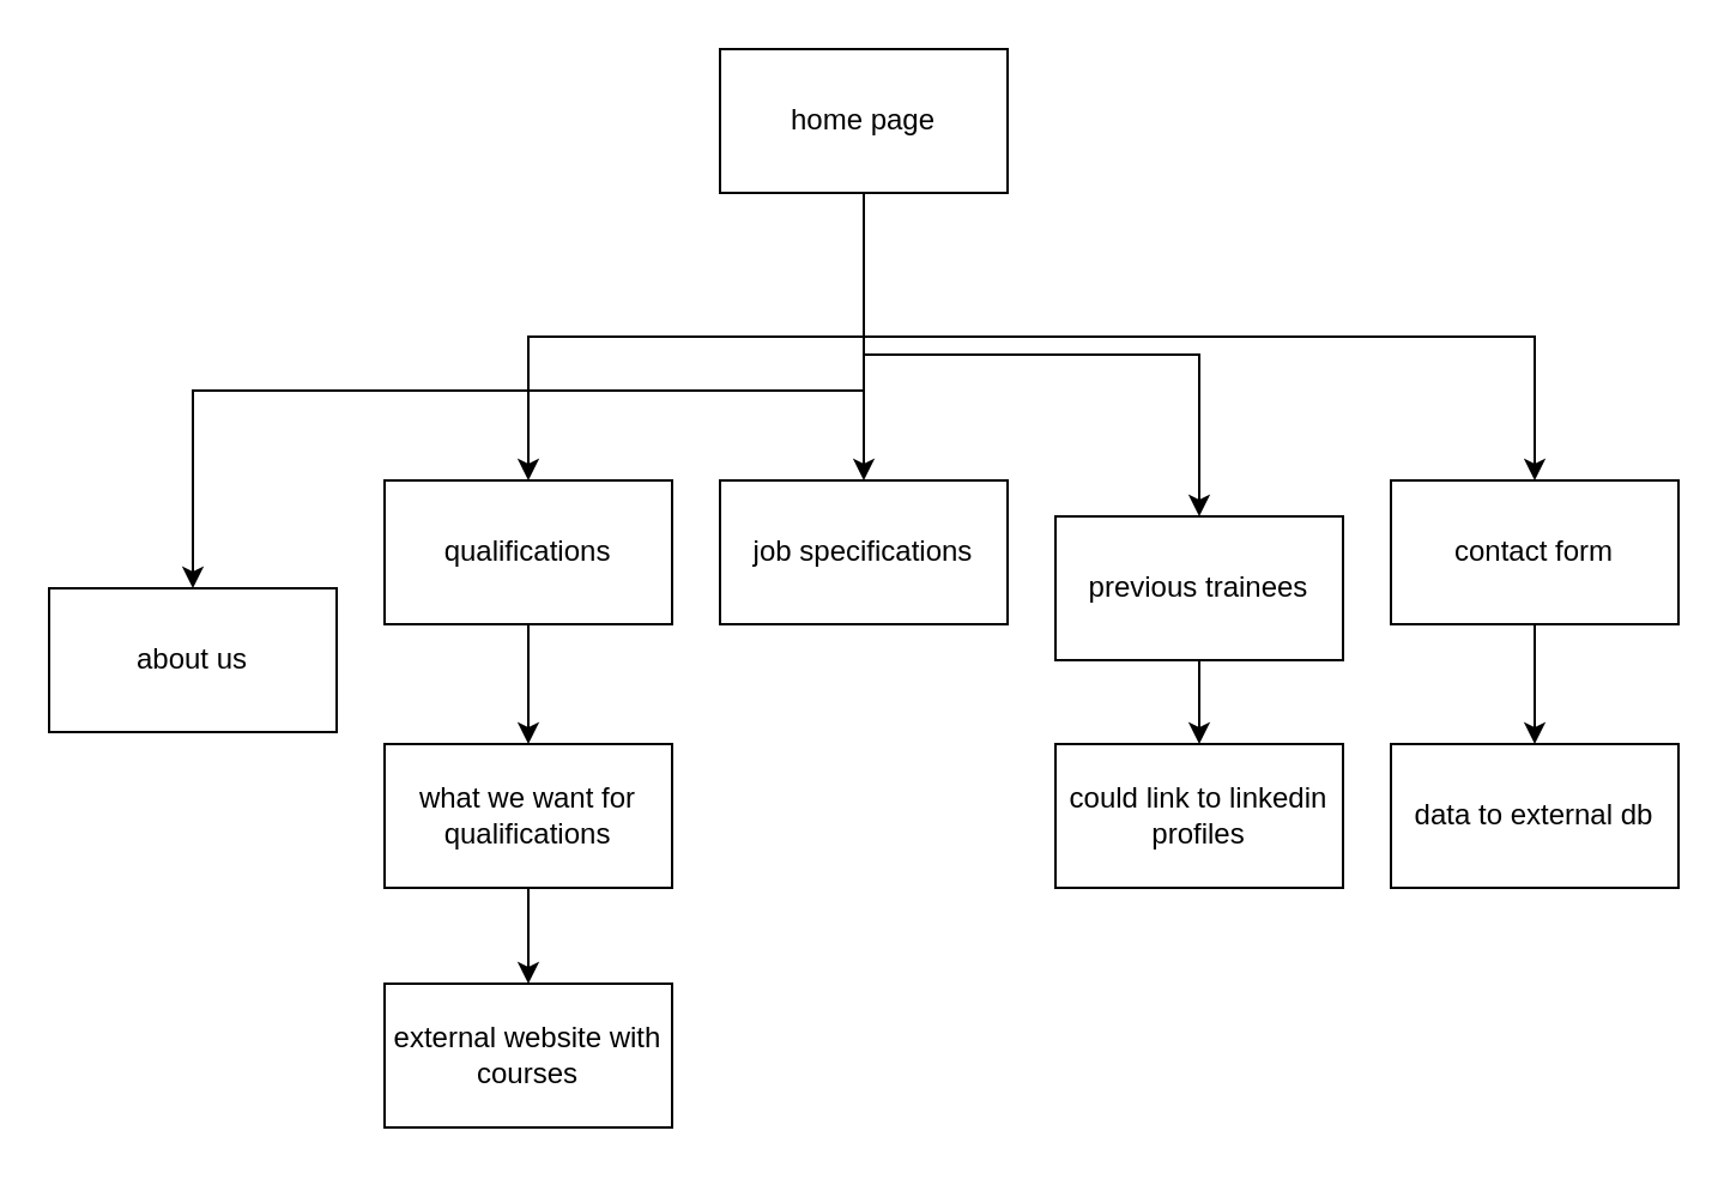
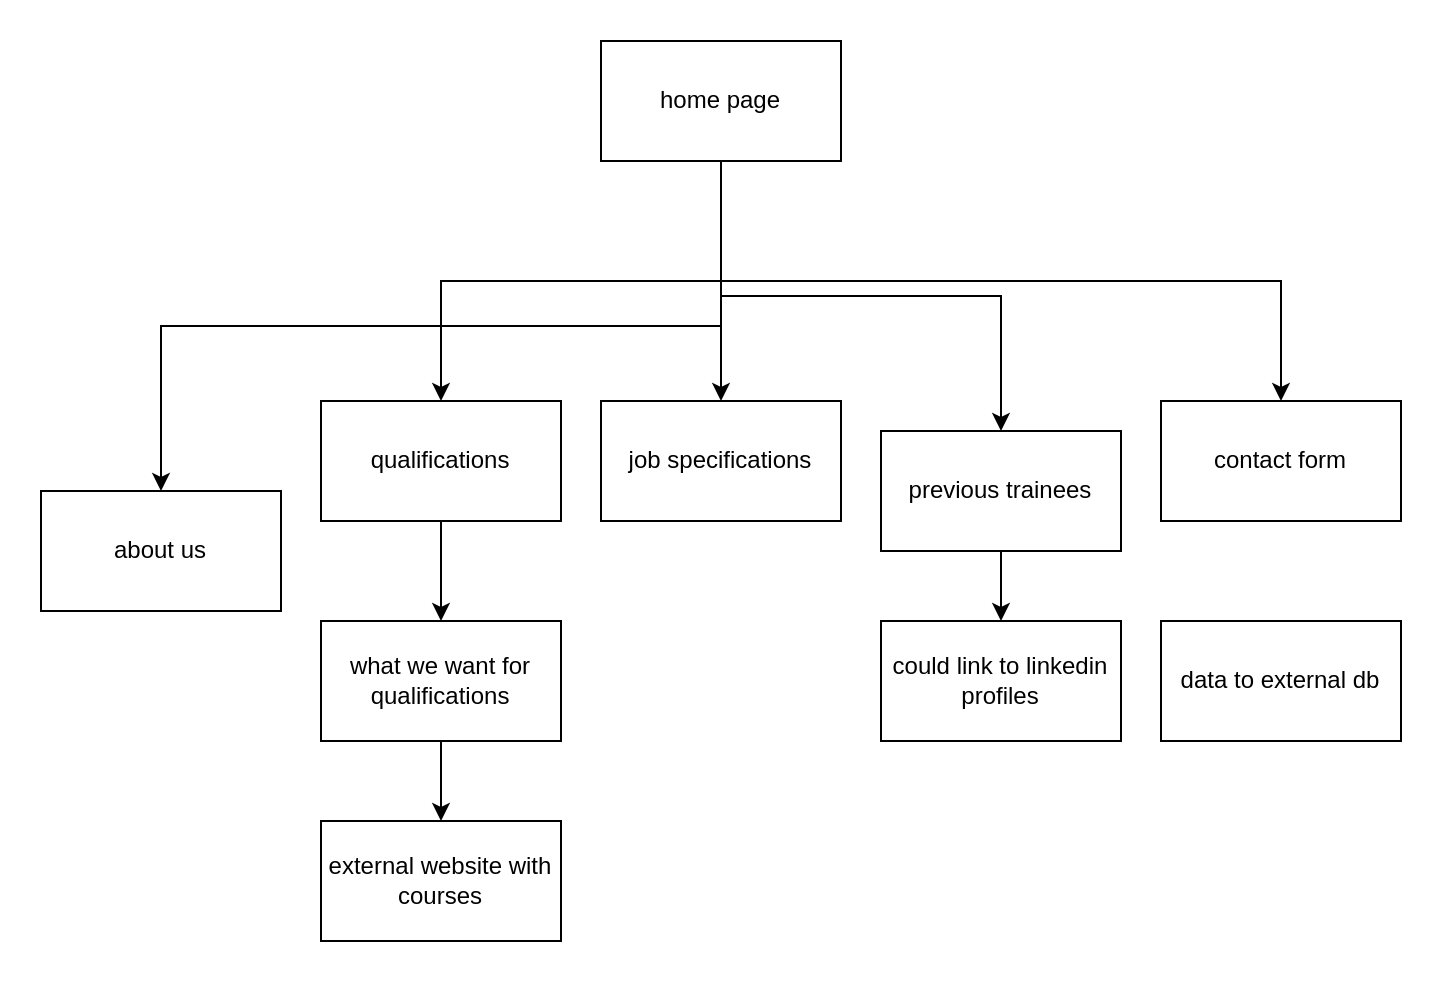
  <mxCell id="0" />
  <mxCell id="1" parent="0" />
  <mxCell id="2" style="edgeStyle=orthogonalEdgeStyle;rounded=0;orthogonalLoop=1;jettySize=auto;html=1;exitX=0.5;exitY=1;exitDx=0;exitDy=0;entryX=0.5;entryY=0;entryDx=0;entryDy=0;" edge="1" parent="1" source="7" target="8"><mxGeometry relative="1" as="geometry" /></mxCell>
  <mxCell id="3" style="edgeStyle=orthogonalEdgeStyle;rounded=0;orthogonalLoop=1;jettySize=auto;html=1;exitX=0.5;exitY=1;exitDx=0;exitDy=0;entryX=0.5;entryY=0;entryDx=0;entryDy=0;" edge="1" parent="1" source="7" target="15"><mxGeometry relative="1" as="geometry" /></mxCell>
  <mxCell id="4" style="edgeStyle=orthogonalEdgeStyle;rounded=0;orthogonalLoop=1;jettySize=auto;html=1;exitX=0.5;exitY=1;exitDx=0;exitDy=0;entryX=0.5;entryY=0;entryDx=0;entryDy=0;" edge="1" parent="1" source="7" target="13"><mxGeometry relative="1" as="geometry" /></mxCell>
  <mxCell id="5" style="edgeStyle=orthogonalEdgeStyle;rounded=0;orthogonalLoop=1;jettySize=auto;html=1;exitX=0.5;exitY=1;exitDx=0;exitDy=0;entryX=0.5;entryY=0;entryDx=0;entryDy=0;" edge="1" parent="1" source="7" target="10"><mxGeometry relative="1" as="geometry" /></mxCell>
  <mxCell id="6" style="edgeStyle=orthogonalEdgeStyle;rounded=0;orthogonalLoop=1;jettySize=auto;html=1;exitX=0.5;exitY=1;exitDx=0;exitDy=0;entryX=0.5;entryY=0;entryDx=0;entryDy=0;" edge="1" parent="1" source="7" target="12"><mxGeometry relative="1" as="geometry" /></mxCell>
  <mxCell id="7" value="home page" style="rounded=0;whiteSpace=wrap;html=1;" vertex="1" parent="1"><mxGeometry x="300" y="20" width="120" height="60" as="geometry" /></mxCell>
  <mxCell id="8" value="about us" style="rounded=0;whiteSpace=wrap;html=1;" vertex="1" parent="1"><mxGeometry x="20" y="245" width="120" height="60" as="geometry" /></mxCell>
  <mxCell id="9" style="edgeStyle=orthogonalEdgeStyle;rounded=0;orthogonalLoop=1;jettySize=auto;html=1;exitX=0.5;exitY=1;exitDx=0;exitDy=0;entryX=0.5;entryY=0;entryDx=0;entryDy=0;" edge="1" parent="1" source="10" target="17"><mxGeometry relative="1" as="geometry" /></mxCell>
  <mxCell id="10" value="previous trainees" style="rounded=0;whiteSpace=wrap;html=1;" vertex="1" parent="1"><mxGeometry x="440" y="215" width="120" height="60" as="geometry" /></mxCell>
- <mxCell id="11" style="edgeStyle=orthogonalEdgeStyle;rounded=0;orthogonalLoop=1;jettySize=auto;html=1;exitX=0.5;exitY=1;exitDx=0;exitDy=0;entryX=0.5;entryY=0;entryDx=0;entryDy=0;" edge="1" parent="1" source="12" target="16"><mxGeometry relative="1" as="geometry" /></mxCell>
  <mxCell id="12" value="contact form" style="rounded=0;whiteSpace=wrap;html=1;" vertex="1" parent="1"><mxGeometry x="580" y="200" width="120" height="60" as="geometry" /></mxCell>
  <mxCell id="13" value="job specifications" style="rounded=0;whiteSpace=wrap;html=1;" vertex="1" parent="1"><mxGeometry x="300" y="200" width="120" height="60" as="geometry" /></mxCell>
  <mxCell id="14" style="edgeStyle=orthogonalEdgeStyle;rounded=0;orthogonalLoop=1;jettySize=auto;html=1;exitX=0.5;exitY=1;exitDx=0;exitDy=0;entryX=0.5;entryY=0;entryDx=0;entryDy=0;" edge="1" parent="1" source="15" target="20"><mxGeometry relative="1" as="geometry" /></mxCell>
  <mxCell id="15" value="qualifications" style="rounded=0;whiteSpace=wrap;html=1;" vertex="1" parent="1"><mxGeometry x="160" y="200" width="120" height="60" as="geometry" /></mxCell>
  <mxCell id="16" value="data to external db" style="rounded=0;whiteSpace=wrap;html=1;" vertex="1" parent="1"><mxGeometry x="580" y="310" width="120" height="60" as="geometry" /></mxCell>
  <mxCell id="17" value="could link to linkedin profiles" style="rounded=0;whiteSpace=wrap;html=1;" vertex="1" parent="1"><mxGeometry x="440" y="310" width="120" height="60" as="geometry" /></mxCell>
  <mxCell id="18" value="external website with courses" style="rounded=0;whiteSpace=wrap;html=1;" vertex="1" parent="1"><mxGeometry x="160" y="410" width="120" height="60" as="geometry" /></mxCell>
  <mxCell id="19" style="edgeStyle=orthogonalEdgeStyle;rounded=0;orthogonalLoop=1;jettySize=auto;html=1;exitX=0.5;exitY=1;exitDx=0;exitDy=0;entryX=0.5;entryY=0;entryDx=0;entryDy=0;" edge="1" parent="1" source="20" target="18"><mxGeometry relative="1" as="geometry" /></mxCell>
  <mxCell id="20" value="what we want for qualifications" style="rounded=0;whiteSpace=wrap;html=1;" vertex="1" parent="1"><mxGeometry x="160" y="310" width="120" height="60" as="geometry" /></mxCell>
